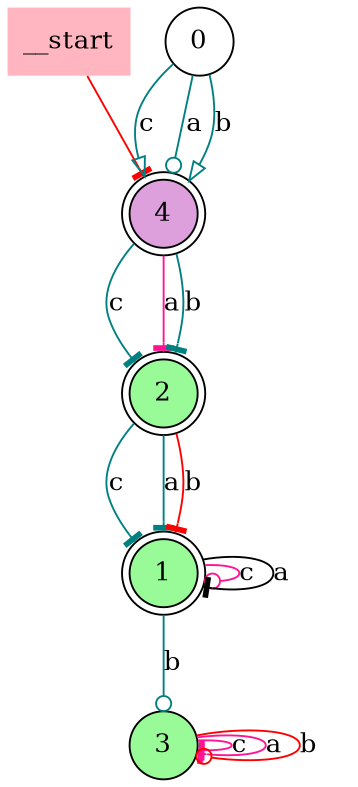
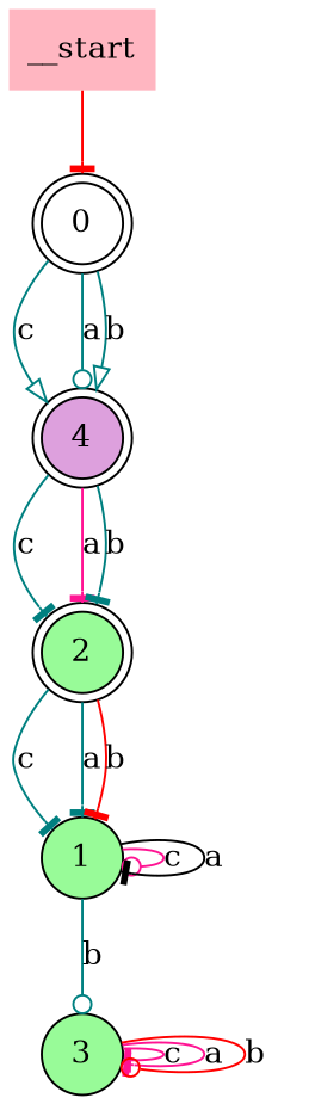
  digraph {
    node [fillcolor=palegreen shape=doublecircle style=filled]
    edge [arrowhead=tee color=teal]
    __start [fillcolor=lightpink shape=none]
-   n2 [fillcolor=white label=0 shape=circle]
+   n2 [fillcolor=white label=0]
    n3 [fillcolor=plum label=4]
    n4 [label=2]
-   n5 [label=1]
+   n5 [label=1 shape=circle]
    n6 [label=3 shape=circle]
-   __start -> n3 [color=red]
+   __start -> n2 [color=red]
    n2 -> n3 [arrowhead=onormal label=c]
    n2 -> n3 [arrowhead=odot label=a]
    n2 -> n3 [arrowhead=onormal label=b]
    n3 -> n4 [label=c]
    n3 -> n4 [color=deeppink label=a]
    n3 -> n4 [label=b]
    n4 -> n5 [label=c]
    n4 -> n5 [label=a]
    n4 -> n5 [color=red label=b]
    n5 -> n5 [arrowhead=odot color=deeppink label=c]
    n5 -> n5 [color=black label=a]
    n5 -> n6 [arrowhead=odot label=b]
    n6 -> n6 [color=deeppink label=c]
    n6 -> n6 [color=deeppink label=a]
    n6 -> n6 [arrowhead=odot color=red label=b]
  }
